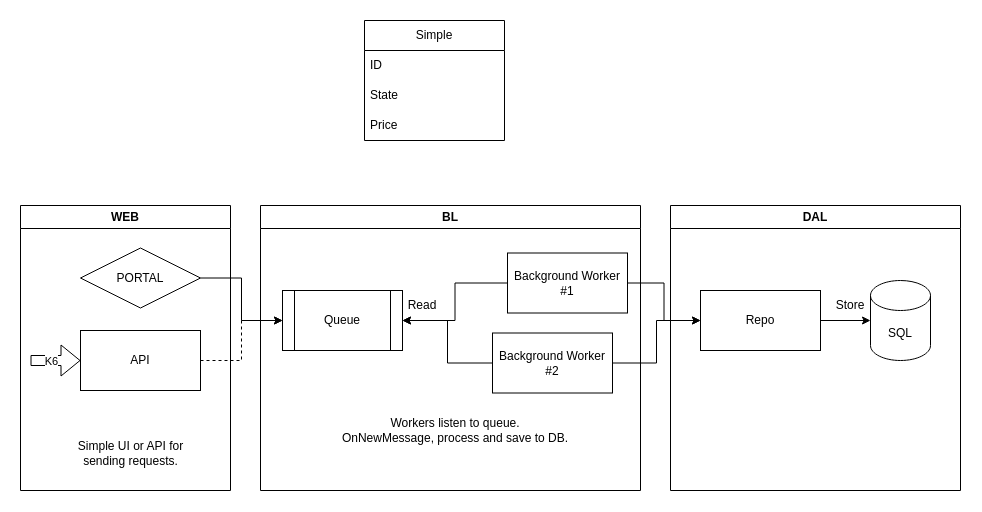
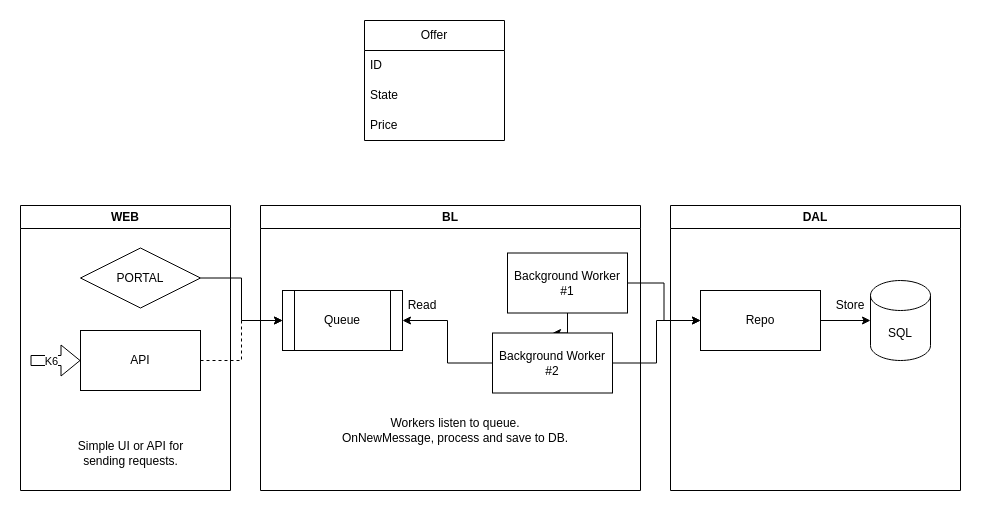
  <mxCell id="0" />
  <mxCell id="1" parent="0" />
  <mxCell id="2" style="edgeStyle=orthogonalEdgeStyle;rounded=0;orthogonalLoop=1;jettySize=auto;html=1;" parent="1" source="16" target="3" edge="1"><mxGeometry relative="1" as="geometry" /></mxCell>
  <mxCell id="3" value="Queue" style="shape=process;whiteSpace=wrap;html=1;backgroundOutline=1;" parent="1" vertex="1"><mxGeometry x="282" y="290" width="120" height="60" as="geometry" /></mxCell>
- <mxCell id="4" style="edgeStyle=orthogonalEdgeStyle;rounded=0;orthogonalLoop=1;jettySize=auto;html=1;entryX=1;entryY=0.5;entryDx=0;entryDy=0;" parent="1" source="5" target="3" edge="1"><mxGeometry relative="1" as="geometry" /></mxCell>
+ <mxCell id="4" style="edgeStyle=orthogonalEdgeStyle;rounded=0;orthogonalLoop=1;jettySize=auto;html=1;" parent="1" source="5" target="8" edge="1"><mxGeometry relative="1" as="geometry" /></mxCell>
  <mxCell id="5" value="Background Worker #1" style="rounded=0;whiteSpace=wrap;html=1;fontStyle=0" parent="1" vertex="1"><mxGeometry x="507" y="252.5" width="120" height="60" as="geometry" /></mxCell>
  <mxCell id="6" style="edgeStyle=orthogonalEdgeStyle;rounded=0;orthogonalLoop=1;jettySize=auto;html=1;entryX=1;entryY=0.5;entryDx=0;entryDy=0;" parent="1" source="8" target="3" edge="1"><mxGeometry relative="1" as="geometry" /></mxCell>
  <mxCell id="7" style="edgeStyle=orthogonalEdgeStyle;rounded=0;orthogonalLoop=1;jettySize=auto;html=1;entryX=0;entryY=0.5;entryDx=0;entryDy=0;" parent="1" source="8" target="27" edge="1"><mxGeometry relative="1" as="geometry" /></mxCell>
  <mxCell id="8" value="Background Worker #2" style="rounded=0;whiteSpace=wrap;html=1;fontStyle=0" parent="1" vertex="1"><mxGeometry x="492" y="332.5" width="120" height="60" as="geometry" /></mxCell>
  <mxCell id="9" style="edgeStyle=orthogonalEdgeStyle;rounded=0;orthogonalLoop=1;jettySize=auto;html=1;entryX=0;entryY=0.5;entryDx=0;entryDy=0;" parent="1" source="5" target="27" edge="1"><mxGeometry relative="1" as="geometry" /></mxCell>
  <mxCell id="10" value="Read" style="text;html=1;align=center;verticalAlign=middle;whiteSpace=wrap;rounded=0;" parent="1" vertex="1"><mxGeometry x="392" y="290" width="60" height="30" as="geometry" /></mxCell>
- <mxCell id="11" value="Simple" style="swimlane;fontStyle=0;childLayout=stackLayout;horizontal=1;startSize=30;horizontalStack=0;resizeParent=1;resizeParentMax=0;resizeLast=0;collapsible=1;marginBottom=0;whiteSpace=wrap;html=1;" parent="1" vertex="1"><mxGeometry x="364" y="20" width="140" height="120" as="geometry" /></mxCell>
+ <mxCell id="11" value="Offer" style="swimlane;fontStyle=0;childLayout=stackLayout;horizontal=1;startSize=30;horizontalStack=0;resizeParent=1;resizeParentMax=0;resizeLast=0;collapsible=1;marginBottom=0;whiteSpace=wrap;html=1;" parent="1" vertex="1"><mxGeometry x="364" y="20" width="140" height="120" as="geometry" /></mxCell>
  <mxCell id="12" value="ID" style="text;strokeColor=none;fillColor=none;align=left;verticalAlign=middle;spacingLeft=4;spacingRight=4;overflow=hidden;points=[[0,0.5],[1,0.5]];portConstraint=eastwest;rotatable=0;whiteSpace=wrap;html=1;" parent="11" vertex="1"><mxGeometry y="30" width="140" height="30" as="geometry" /></mxCell>
  <mxCell id="13" value="State" style="text;strokeColor=none;fillColor=none;align=left;verticalAlign=middle;spacingLeft=4;spacingRight=4;overflow=hidden;points=[[0,0.5],[1,0.5]];portConstraint=eastwest;rotatable=0;whiteSpace=wrap;html=1;" parent="11" vertex="1"><mxGeometry y="60" width="140" height="30" as="geometry" /></mxCell>
  <mxCell id="14" value="Price" style="text;strokeColor=none;fillColor=none;align=left;verticalAlign=middle;spacingLeft=4;spacingRight=4;overflow=hidden;points=[[0,0.5],[1,0.5]];portConstraint=eastwest;rotatable=0;whiteSpace=wrap;html=1;" parent="11" vertex="1"><mxGeometry y="90" width="140" height="30" as="geometry" /></mxCell>
  <mxCell id="15" value="WEB" style="swimlane;whiteSpace=wrap;html=1;" vertex="1" parent="1"><mxGeometry x="20" y="205" width="210" height="285" as="geometry" /></mxCell>
  <mxCell id="16" value="PORTAL" style="rhombus;whiteSpace=wrap;html=1;" parent="15" vertex="1"><mxGeometry x="60" y="42.5" width="120" height="60" as="geometry" /></mxCell>
  <mxCell id="17" value="Simple UI or API for sending requests." style="text;html=1;align=center;verticalAlign=middle;whiteSpace=wrap;rounded=0;" parent="15" vertex="1"><mxGeometry x="52.5" y="215" width="115" height="65" as="geometry" /></mxCell>
  <mxCell id="18" value="API" style="rounded=0;whiteSpace=wrap;html=1;" vertex="1" parent="15"><mxGeometry x="60" y="125" width="120" height="60" as="geometry" /></mxCell>
  <mxCell id="19" value="" style="shape=flexArrow;endArrow=classic;html=1;rounded=0;entryX=0;entryY=0.5;entryDx=0;entryDy=0;" edge="1" parent="15" target="18"><mxGeometry width="50" height="50" relative="1" as="geometry"><mxPoint x="10" y="155" as="sourcePoint" /><mxPoint x="70" y="145" as="targetPoint" /></mxGeometry></mxCell>
  <mxCell id="20" value="K6" style="edgeLabel;html=1;align=center;verticalAlign=middle;resizable=0;points=[];" vertex="1" connectable="0" parent="19"><mxGeometry x="-0.467" y="1" relative="1" as="geometry"><mxPoint x="7" y="1" as="offset" /></mxGeometry></mxCell>
  <mxCell id="21" style="edgeStyle=orthogonalEdgeStyle;rounded=0;orthogonalLoop=1;jettySize=auto;html=1;entryX=0;entryY=0.5;entryDx=0;entryDy=0;dashed=1;" edge="1" parent="1" source="18" target="3"><mxGeometry relative="1" as="geometry" /></mxCell>
  <mxCell id="22" value="BL" style="swimlane;whiteSpace=wrap;html=1;" vertex="1" parent="1"><mxGeometry x="260" y="205" width="380" height="285" as="geometry" /></mxCell>
  <mxCell id="23" value="&lt;div&gt;Workers listen to queue.&lt;/div&gt;&lt;div&gt;OnNewMessage, process and save to DB.&lt;br&gt;&lt;/div&gt;" style="text;html=1;align=center;verticalAlign=middle;whiteSpace=wrap;rounded=0;" parent="22" vertex="1"><mxGeometry x="80" y="180" width="230" height="90" as="geometry" /></mxCell>
  <mxCell id="24" value="DAL" style="swimlane;whiteSpace=wrap;html=1;" vertex="1" parent="1"><mxGeometry x="670" y="205" width="290" height="285" as="geometry" /></mxCell>
  <mxCell id="25" value="SQL" style="shape=cylinder3;whiteSpace=wrap;html=1;boundedLbl=1;backgroundOutline=1;size=15;" parent="24" vertex="1"><mxGeometry x="200" y="75" width="60" height="80" as="geometry" /></mxCell>
  <mxCell id="26" value="Store" style="text;html=1;align=center;verticalAlign=middle;whiteSpace=wrap;rounded=0;" parent="24" vertex="1"><mxGeometry x="150" y="85" width="60" height="30" as="geometry" /></mxCell>
  <mxCell id="27" value="Repo" style="rounded=0;whiteSpace=wrap;html=1;fontStyle=0" vertex="1" parent="1"><mxGeometry x="700" y="290" width="120" height="60" as="geometry" /></mxCell>
  <mxCell id="28" style="edgeStyle=orthogonalEdgeStyle;rounded=0;orthogonalLoop=1;jettySize=auto;html=1;entryX=0;entryY=0.5;entryDx=0;entryDy=0;entryPerimeter=0;" edge="1" parent="1" source="27" target="25"><mxGeometry relative="1" as="geometry" /></mxCell>
